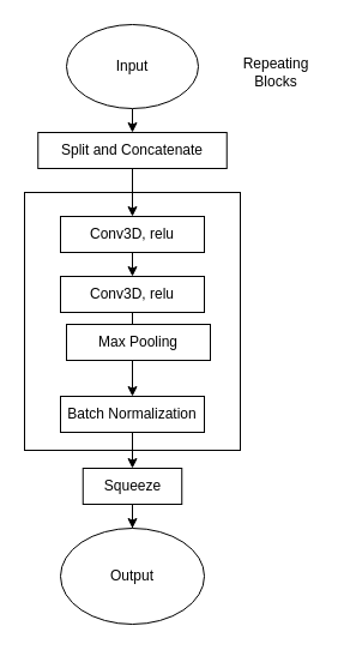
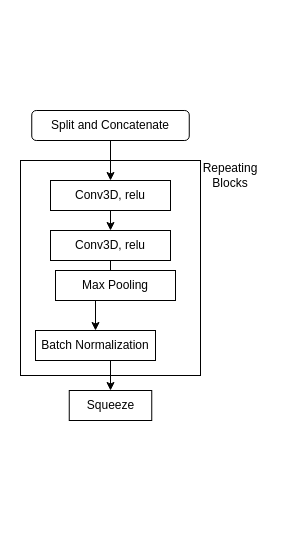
  <mxCell id="0" />
  <mxCell id="1" parent="0" />
- <mxCell id="2" style="edgeStyle=orthogonalEdgeStyle;rounded=0;orthogonalLoop=1;jettySize=auto;html=1;exitX=0.5;exitY=1;exitDx=0;exitDy=0;entryX=0.5;entryY=0;entryDx=0;entryDy=0;" parent="1" source="3" target="5" edge="1"><mxGeometry relative="1" as="geometry" /></mxCell>
- <mxCell id="3" value="Input" style="ellipse;whiteSpace=wrap;html=1;" parent="1" vertex="1"><mxGeometry x="55" y="20" width="110" height="70" as="geometry" /></mxCell>
  <mxCell id="4" style="edgeStyle=orthogonalEdgeStyle;rounded=0;orthogonalLoop=1;jettySize=auto;html=1;exitX=0.5;exitY=1;exitDx=0;exitDy=0;entryX=0.5;entryY=0;entryDx=0;entryDy=0;" parent="1" source="5" target="7" edge="1"><mxGeometry relative="1" as="geometry" /></mxCell>
- <mxCell id="5" value="Split and Concatenate" style="rounded=0;whiteSpace=wrap;html=1;" parent="1" vertex="1"><mxGeometry x="31.25" y="110" width="157.5" height="30" as="geometry" /></mxCell>
+ <mxCell id="5" value="Split and Concatenate" style="whiteSpace=wrap;html=1;rounded=1;" parent="1" vertex="1"><mxGeometry x="31.25" y="110" width="157.5" height="30" as="geometry" /></mxCell>
  <mxCell id="6" style="edgeStyle=orthogonalEdgeStyle;rounded=0;orthogonalLoop=1;jettySize=auto;html=1;exitX=0.5;exitY=1;exitDx=0;exitDy=0;entryX=0.5;entryY=0;entryDx=0;entryDy=0;" parent="1" source="7" target="9" edge="1"><mxGeometry relative="1" as="geometry" /></mxCell>
  <mxCell id="7" value="Conv3D, relu" style="rounded=0;whiteSpace=wrap;html=1;" parent="1" vertex="1"><mxGeometry x="50" y="180" width="120" height="30" as="geometry" /></mxCell>
  <mxCell id="8" style="edgeStyle=orthogonalEdgeStyle;rounded=0;orthogonalLoop=1;jettySize=auto;html=1;exitX=0.5;exitY=1;exitDx=0;exitDy=0;" parent="1" source="9" target="11" edge="1"><mxGeometry relative="1" as="geometry" /></mxCell>
  <mxCell id="9" value="Conv3D, relu" style="rounded=0;whiteSpace=wrap;html=1;" parent="1" vertex="1"><mxGeometry x="50" y="230" width="120" height="30" as="geometry" /></mxCell>
  <mxCell id="10" style="edgeStyle=orthogonalEdgeStyle;rounded=0;orthogonalLoop=1;jettySize=auto;html=1;exitX=0.5;exitY=1;exitDx=0;exitDy=0;entryX=0.5;entryY=0;entryDx=0;entryDy=0;" parent="1" source="11" target="13" edge="1"><mxGeometry relative="1" as="geometry" /></mxCell>
  <mxCell id="11" value="Max Pooling" style="rounded=0;whiteSpace=wrap;html=1;" parent="1" vertex="1"><mxGeometry x="55" y="270" width="120" height="30" as="geometry" /></mxCell>
  <mxCell id="12" style="edgeStyle=orthogonalEdgeStyle;rounded=0;orthogonalLoop=1;jettySize=auto;html=1;exitX=0.5;exitY=1;exitDx=0;exitDy=0;entryX=0.5;entryY=0;entryDx=0;entryDy=0;" parent="1" source="13" target="15" edge="1"><mxGeometry relative="1" as="geometry" /></mxCell>
- <mxCell id="13" value="Batch Normalization" style="rounded=0;whiteSpace=wrap;html=1;" parent="1" vertex="1"><mxGeometry x="50" y="330" width="120" height="30" as="geometry" /></mxCell>
- <mxCell id="14" style="edgeStyle=orthogonalEdgeStyle;rounded=0;orthogonalLoop=1;jettySize=auto;html=1;exitX=0.5;exitY=1;exitDx=0;exitDy=0;" parent="1" source="15" target="16" edge="1"><mxGeometry relative="1" as="geometry" /></mxCell>
+ <mxCell id="13" value="Batch Normalization" style="rounded=0;whiteSpace=wrap;html=1;" parent="1" vertex="1"><mxGeometry x="35" y="330" width="120" height="30" as="geometry" /></mxCell>
  <mxCell id="15" value="Squeeze" style="rounded=0;whiteSpace=wrap;html=1;" parent="1" vertex="1"><mxGeometry x="68.75" y="390" width="82.5" height="30" as="geometry" /></mxCell>
- <mxCell id="16" value="Output" style="ellipse;whiteSpace=wrap;html=1;" parent="1" vertex="1"><mxGeometry x="50" y="440" width="120" height="80" as="geometry" /></mxCell>
  <mxCell id="17" value="" style="rounded=0;whiteSpace=wrap;html=1;fillColor=none;" parent="1" vertex="1"><mxGeometry x="20" y="160" width="180" height="215" as="geometry" /></mxCell>
- <mxCell id="18" value="Repeating Blocks" style="text;html=1;strokeColor=none;fillColor=none;align=center;verticalAlign=middle;whiteSpace=wrap;rounded=0;" parent="1" vertex="1"><mxGeometry x="200" y="45" width="60" height="30" as="geometry" /></mxCell>
+ <mxCell id="18" value="Repeating Blocks" style="text;html=1;strokeColor=none;fillColor=none;align=center;verticalAlign=middle;whiteSpace=wrap;rounded=0;" parent="1" vertex="1"><mxGeometry x="200" y="160" width="60" height="30" as="geometry" /></mxCell>
